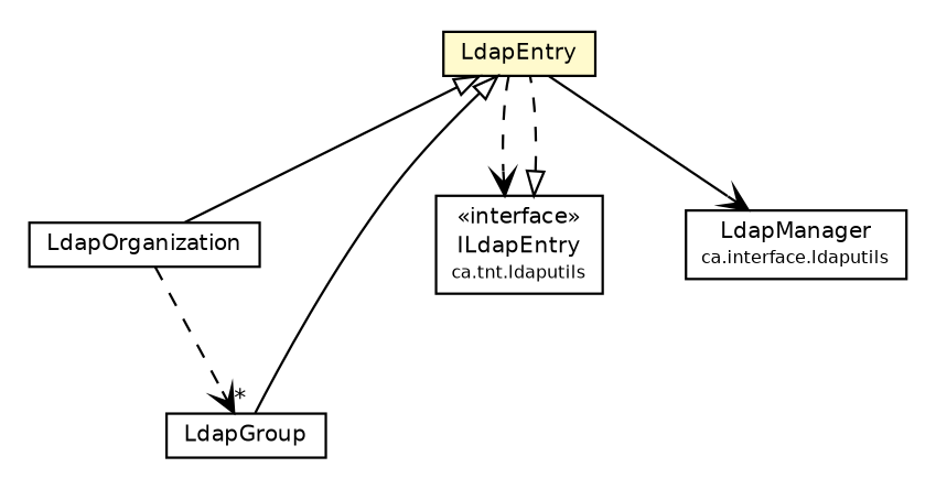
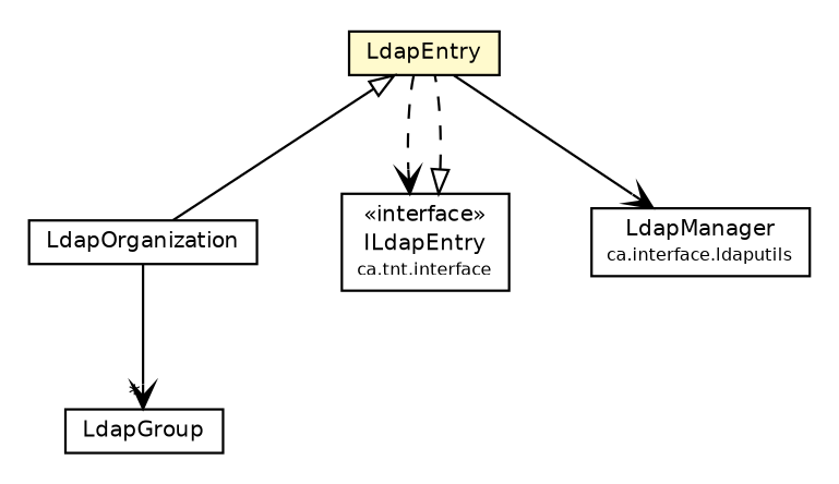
  digraph {
    node [fontcolor=black fontname=Helvetica fontsize=9.0 shape=plaintext]
    edge [fontname=Helvetica fontsize=10 headport=p labelfontname=Helvetica labelfontsize=10 tailport=p]
    n1 [label=<<table border="0" cellborder="1" cellspacing="0" cellpadding="2" port="p" bgcolor="lemonChiffon" href="./LdapEntry.html"> 		<tr><td><table border="0" cellspacing="0" cellpadding="1"> 			<tr><td> LdapEntry </td></tr> 		</table></td></tr> 		</table>>]
    n2 [label=<<table border="0" cellborder="1" cellspacing="0" cellpadding="2" port="p" href="./LdapOrganization.html"> 		<tr><td><table border="0" cellspacing="0" cellpadding="1"> 			<tr><td> LdapOrganization </td></tr> 		</table></td></tr> 		</table>>]
    n3 [label=<<table border="0" cellborder="1" cellspacing="0" cellpadding="2" port="p" href="./LdapGroup.html"> 		<tr><td><table border="0" cellspacing="0" cellpadding="1"> 			<tr><td> LdapGroup </td></tr> 		</table></td></tr> 		</table>>]
-   n4 [label=<<table border="0" cellborder="1" cellspacing="0" cellpadding="2" port="p" href="../ILdapEntry.html"> 		<tr><td><table border="0" cellspacing="0" cellpadding="1"> 			<tr><td> &laquo;interface&raquo; </td></tr> 			<tr><td> ILdapEntry </td></tr> 			<tr><td><font point-size="7.0"> ca.tnt.ldaputils </font></td></tr> 		</table></td></tr> 		</table>>]
+   n4 [label=<<table border="0" cellborder="1" cellspacing="0" cellpadding="2" port="p" href="../ILdapEntry.html"> 		<tr><td><table border="0" cellspacing="0" cellpadding="1"> 			<tr><td> &laquo;interface&raquo; </td></tr> 			<tr><td> ILdapEntry </td></tr> 			<tr><td><font point-size="7.0"> ca.tnt.interface </font></td></tr> 		</table></td></tr> 		</table>>]
    n5 [label=<<table border="0" cellborder="1" cellspacing="0" cellpadding="2" port="p" href="../LdapManager.html"> 		<tr><td><table border="0" cellspacing="0" cellpadding="1"> 			<tr><td> LdapManager </td></tr> 			<tr><td><font point-size="7.0"> ca.interface.ldaputils </font></td></tr> 		</table></td></tr> 		</table>>]
    n1 -> n2 [arrowtail=empty dir=back]
-   n1 -> n3 [arrowtail=empty dir=back]
    n1 -> n4 [arrowhead=open color=black fontcolor=black fontsize=10.0 style=dashed]
    n1 -> n5 [arrowhead=open color=black fontcolor=black fontsize=10.0]
-   n2 -> n3 [arrowhead=open color=black fontcolor=black fontsize=10.0 headlabel="*" style=dashed]
+   n2 -> n3 [arrowhead=open color=black fontcolor=black fontsize=10.0 headlabel="*"]
    n4 -> n1 [arrowtail=empty dir=back style=dashed]
  }
